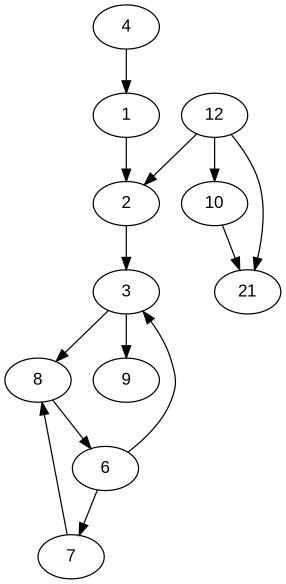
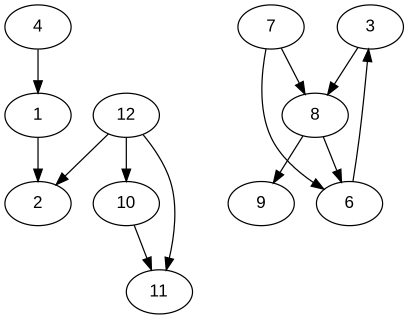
  digraph {
    fontname="Liberation Sans"
    node [fontname="Liberation Sans"]
    edge [fontname="Liberation Sans"]
    1
    2
    3
    8
    4
    6
    7
    9
    12
    10
-   11 [label=21]
+   11
    1 -> 2
-   2 -> 3
    3 -> 8
    8 -> 6
-   3 -> 9
+   8 -> 9
    4 -> 1
    6 -> 3
-   6 -> 7
+   7 -> 6
    7 -> 8
    12 -> 2
    12 -> 10
    12 -> 11
    10 -> 11
  }
